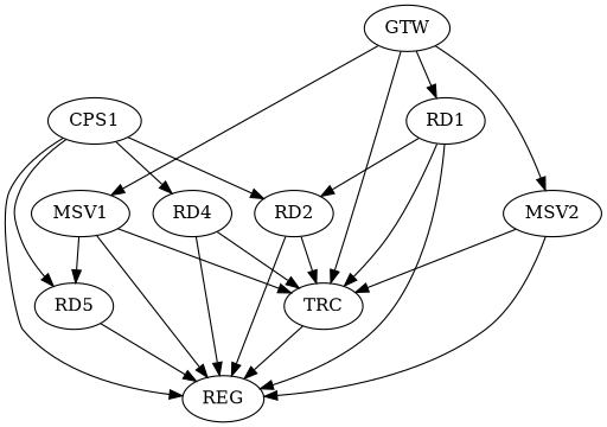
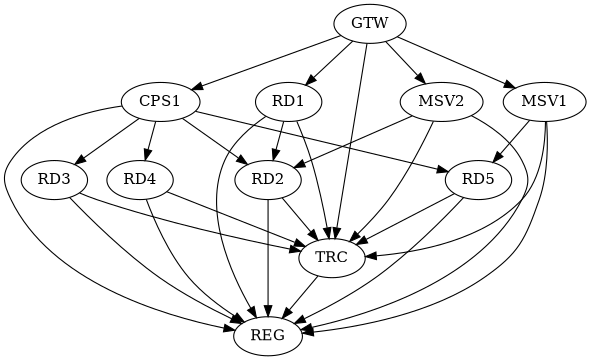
  strict digraph {
    n1 [label=RD1]
    n2 [label=RD2]
    n3 [label=REG]
    n4 [label=TRC]
+   n5 [label=RD3]
    n6 [label=RD4]
    n7 [label=RD5]
    n8 [label=CPS1]
    n9 [label=GTW]
    n10 [label=MSV1]
    n11 [label=MSV2]
    n1 -> n2
    n1 -> n3
    n1 -> n4
    n2 -> n3
    n2 -> n4
    n4 -> n3
+   n5 -> n3
+   n5 -> n4
    n6 -> n3
    n6 -> n4
    n7 -> n3
+   n7 -> n4
    n8 -> n2
    n8 -> n3
+   n8 -> n5
    n8 -> n6
    n8 -> n7
    n9 -> n1
    n9 -> n4
+   n9 -> n8
    n9 -> n10
    n9 -> n11
    n10 -> n3
    n10 -> n4
    n10 -> n7
+   n11 -> n2
    n11 -> n3
    n11 -> n4
  }
